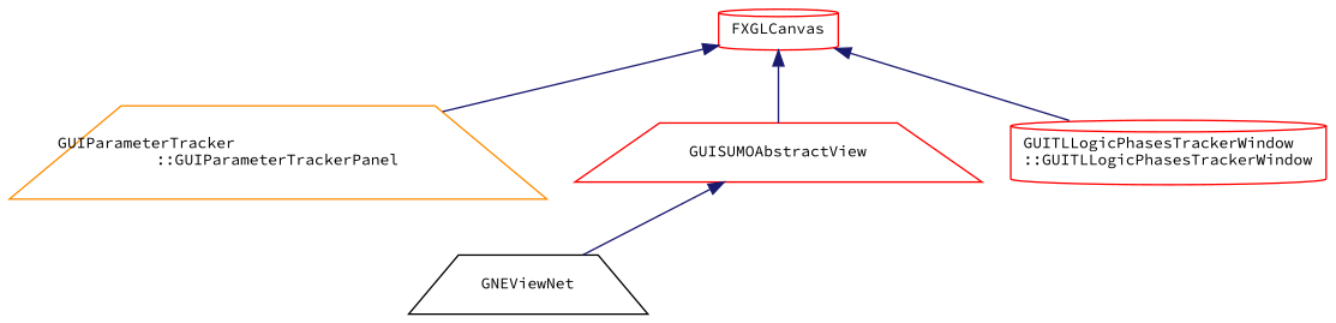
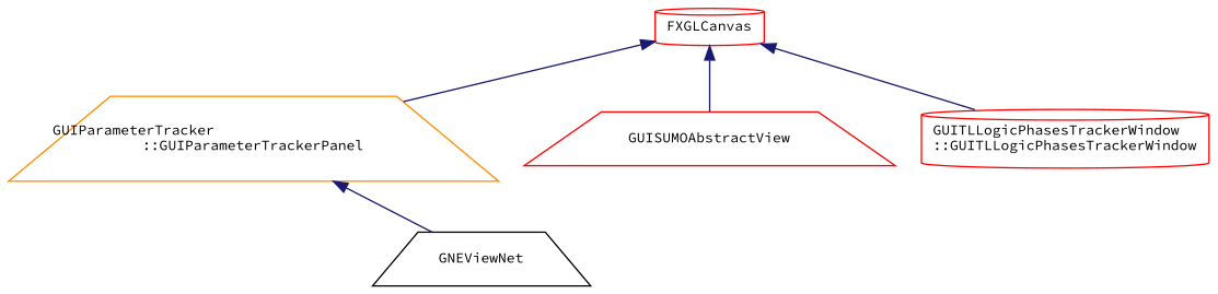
  digraph {
    fontname="Source Code Pro"
    rankdir=TB
    node [color=red fillcolor=white fontname="Source Code Pro" fontsize=10 shape=trapezium style=filled]
    edge [color=midnightblue dir=back fontname="Source Code Pro" fontsize=10 labelfontname=Helvetica labelfontsize=10 style=solid]
    n1 [height=0.2 label=FXGLCanvas shape=cylinder width=0.4]
    n2 [color=darkorange height=0.2 label="GUIParameterTracker\l::GUIParameterTrackerPanel" width=0.4]
    n3 [height=0.2 label=GUISUMOAbstractView width=0.4]
    n4 [height=0.2 label="GUITLLogicPhasesTrackerWindow\l::GUITLLogicPhasesTrackerWindow" shape=cylinder width=0.4]
    n5 [color=black height=0.2 label=GNEViewNet width=0.4]
    n1 -> n2
    n1 -> n3
    n1 -> n4
-   n3 -> n5
+   n2 -> n5
  }
